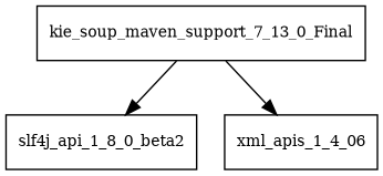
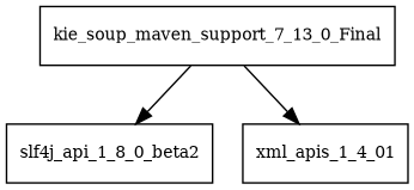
  digraph {
    node [fontsize=10.0 shape=box]
    n1 [label=kie_soup_maven_support_7_13_0_Final]
    slf4j_api_1_8_0_beta2
-   xml_apis_1_4_01 [label=xml_apis_1_4_06]
+   xml_apis_1_4_01
    n1 -> slf4j_api_1_8_0_beta2
    n1 -> xml_apis_1_4_01
  }
